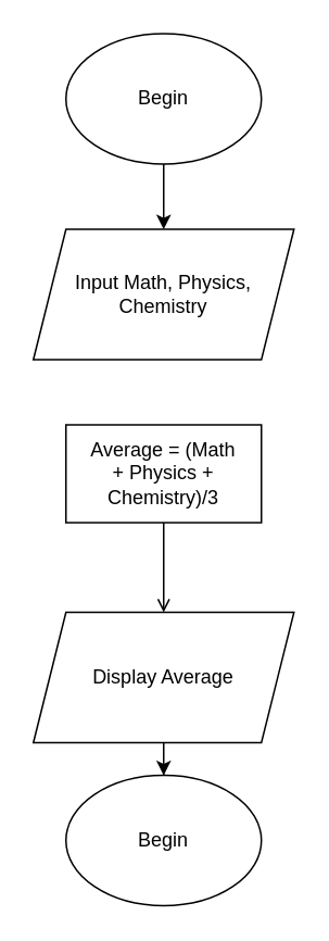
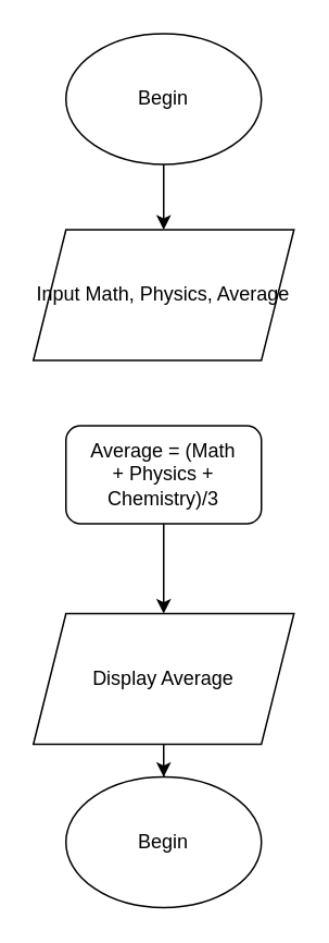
  <mxCell id="0" />
  <mxCell id="1" parent="0" />
  <mxCell id="2" value="" style="edgeStyle=orthogonalEdgeStyle;rounded=0;orthogonalLoop=1;jettySize=auto;html=1;" edge="1" parent="1" source="3" target="4"><mxGeometry relative="1" as="geometry" /></mxCell>
  <mxCell id="3" value="Begin" style="ellipse;whiteSpace=wrap;html=1;" vertex="1" parent="1"><mxGeometry x="40" y="20" width="120" height="80" as="geometry" /></mxCell>
- <mxCell id="4" value="&lt;p align=&quot;center&quot; class=&quot;MsoNormal&quot;&gt;&lt;span lang=&quot;EN-US&quot;&gt;Input Math, Physics, Chemistry&lt;/span&gt;&lt;/p&gt;" style="shape=parallelogram;perimeter=parallelogramPerimeter;whiteSpace=wrap;html=1;fixedSize=1;" vertex="1" parent="1"><mxGeometry x="20" y="140" width="160" height="80" as="geometry" /></mxCell>
- <mxCell id="5" value="" style="edgeStyle=orthogonalEdgeStyle;rounded=0;orthogonalLoop=1;jettySize=auto;html=1;endArrow=open;" edge="1" parent="1" source="6" target="8"><mxGeometry relative="1" as="geometry" /></mxCell>
- <mxCell id="6" value="&lt;p align=&quot;center&quot; class=&quot;MsoNormal&quot;&gt;&lt;span lang=&quot;EN-US&quot;&gt;Average&lt;/span&gt;&lt;span lang=&quot;EN-US&quot;&gt; = (Math&lt;br/&gt;+ Physics + Chemistry)/3&lt;/span&gt;&lt;/p&gt;" style="rounded=0;whiteSpace=wrap;html=1;" vertex="1" parent="1"><mxGeometry x="40" y="260" width="120" height="60" as="geometry" /></mxCell>
+ <mxCell id="4" value="&lt;p align=&quot;center&quot; class=&quot;MsoNormal&quot;&gt;&lt;span lang=&quot;EN-US&quot;&gt;Input Math, Physics, Average&lt;/span&gt;&lt;/p&gt;" style="shape=parallelogram;perimeter=parallelogramPerimeter;whiteSpace=wrap;html=1;fixedSize=1;" vertex="1" parent="1"><mxGeometry x="20" y="140" width="160" height="80" as="geometry" /></mxCell>
+ <mxCell id="5" value="" style="edgeStyle=orthogonalEdgeStyle;rounded=0;orthogonalLoop=1;jettySize=auto;html=1;" edge="1" parent="1" source="6" target="8"><mxGeometry relative="1" as="geometry" /></mxCell>
+ <mxCell id="6" value="&lt;p align=&quot;center&quot; class=&quot;MsoNormal&quot;&gt;&lt;span lang=&quot;EN-US&quot;&gt;Average&lt;/span&gt;&lt;span lang=&quot;EN-US&quot;&gt; = (Math&lt;br/&gt;+ Physics + Chemistry)/3&lt;/span&gt;&lt;/p&gt;" style="whiteSpace=wrap;html=1;rounded=1;" vertex="1" parent="1"><mxGeometry x="40" y="260" width="120" height="60" as="geometry" /></mxCell>
  <mxCell id="7" value="" style="edgeStyle=orthogonalEdgeStyle;rounded=0;orthogonalLoop=1;jettySize=auto;html=1;" edge="1" parent="1" source="8" target="9"><mxGeometry relative="1" as="geometry" /></mxCell>
  <mxCell id="8" value="&lt;p align=&quot;center&quot; class=&quot;MsoNormal&quot;&gt;&lt;span lang=&quot;EN-US&quot;&gt;Display Average&lt;/span&gt;&lt;/p&gt;" style="shape=parallelogram;perimeter=parallelogramPerimeter;whiteSpace=wrap;html=1;fixedSize=1;" vertex="1" parent="1"><mxGeometry x="20" y="375" width="160" height="80" as="geometry" /></mxCell>
  <mxCell id="9" value="Begin" style="ellipse;whiteSpace=wrap;html=1;" vertex="1" parent="1"><mxGeometry x="40" y="475" width="120" height="80" as="geometry" /></mxCell>
